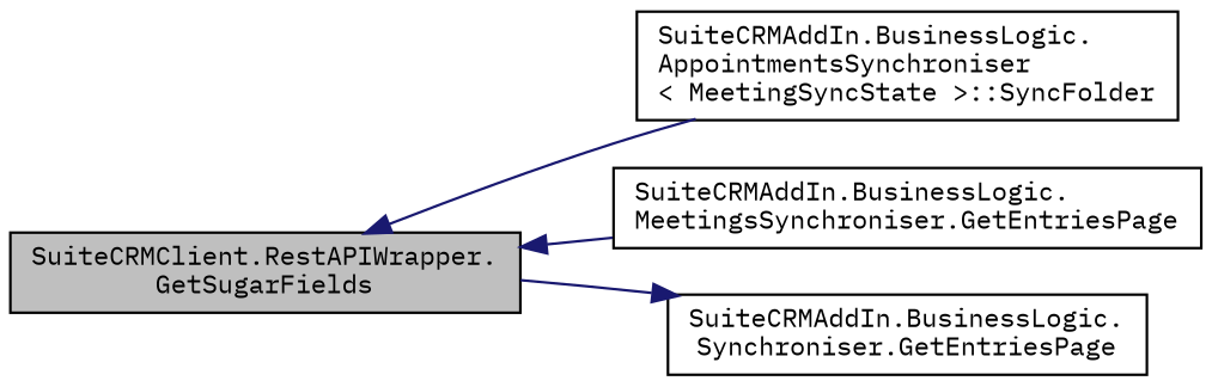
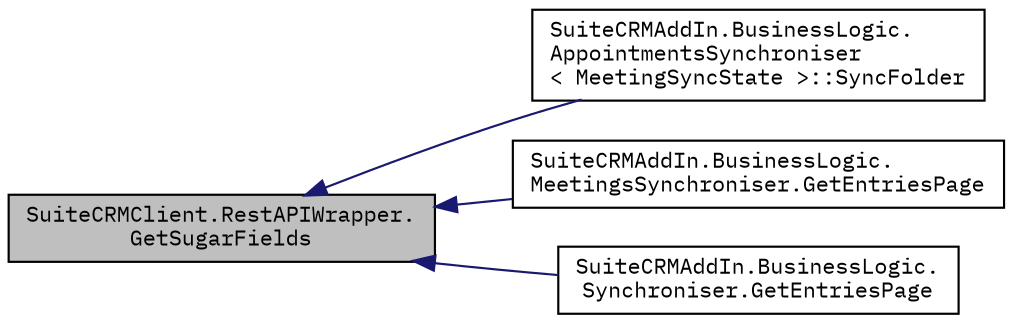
  digraph {
    rankdir=LR
    fontname="IBM Plex Mono"
    node [color=black fillcolor=white fontname="IBM Plex Mono" fontsize=10 shape=record style=filled]
    edge [color=midnightblue dir=back fontname="IBM Plex Mono" fontsize=10 labelfontname=Helvetica labelfontsize=10 style=solid]
    n1 [fillcolor=grey75 fontcolor=black height=0.2 label="SuiteCRMClient.RestAPIWrapper.\lGetSugarFields" width=0.4]
    n2 [height=0.2 label="SuiteCRMAddIn.BusinessLogic.\lAppointmentsSynchroniser\l\< MeetingSyncState \>::SyncFolder" width=0.4]
    n3 [height=0.2 label="SuiteCRMAddIn.BusinessLogic.\lMeetingsSynchroniser.GetEntriesPage" width=0.4]
    n4 [height=0.2 label="SuiteCRMAddIn.BusinessLogic.\lSynchroniser.GetEntriesPage" width=0.4]
    n1 -> n2
    n1 -> n3
-   n4 -> n1
+   n1 -> n4
  }
